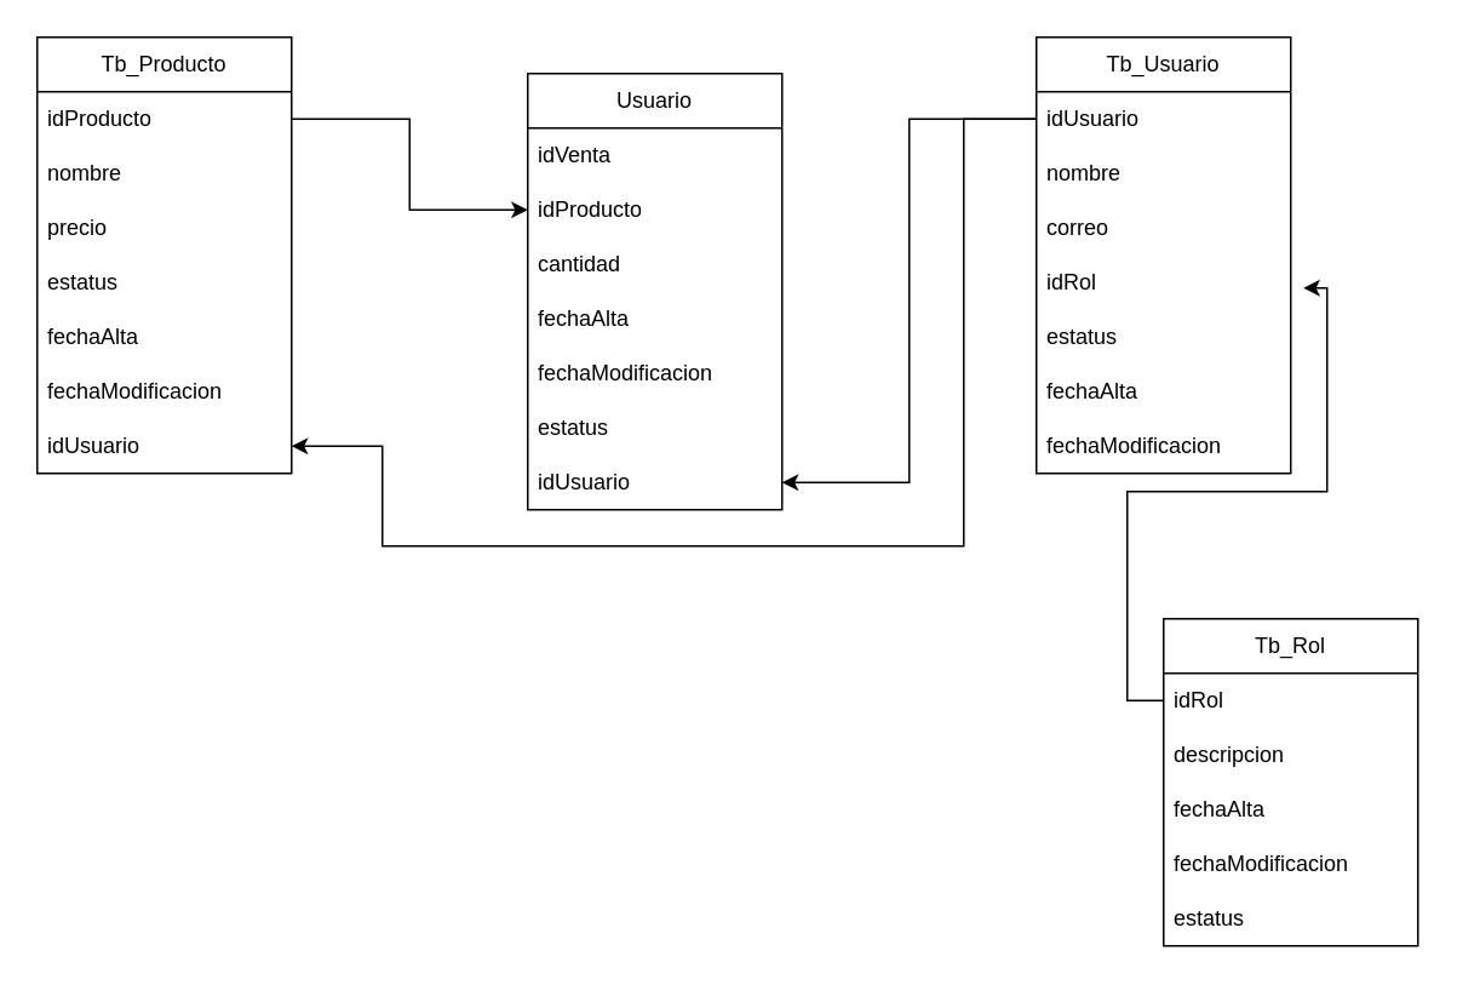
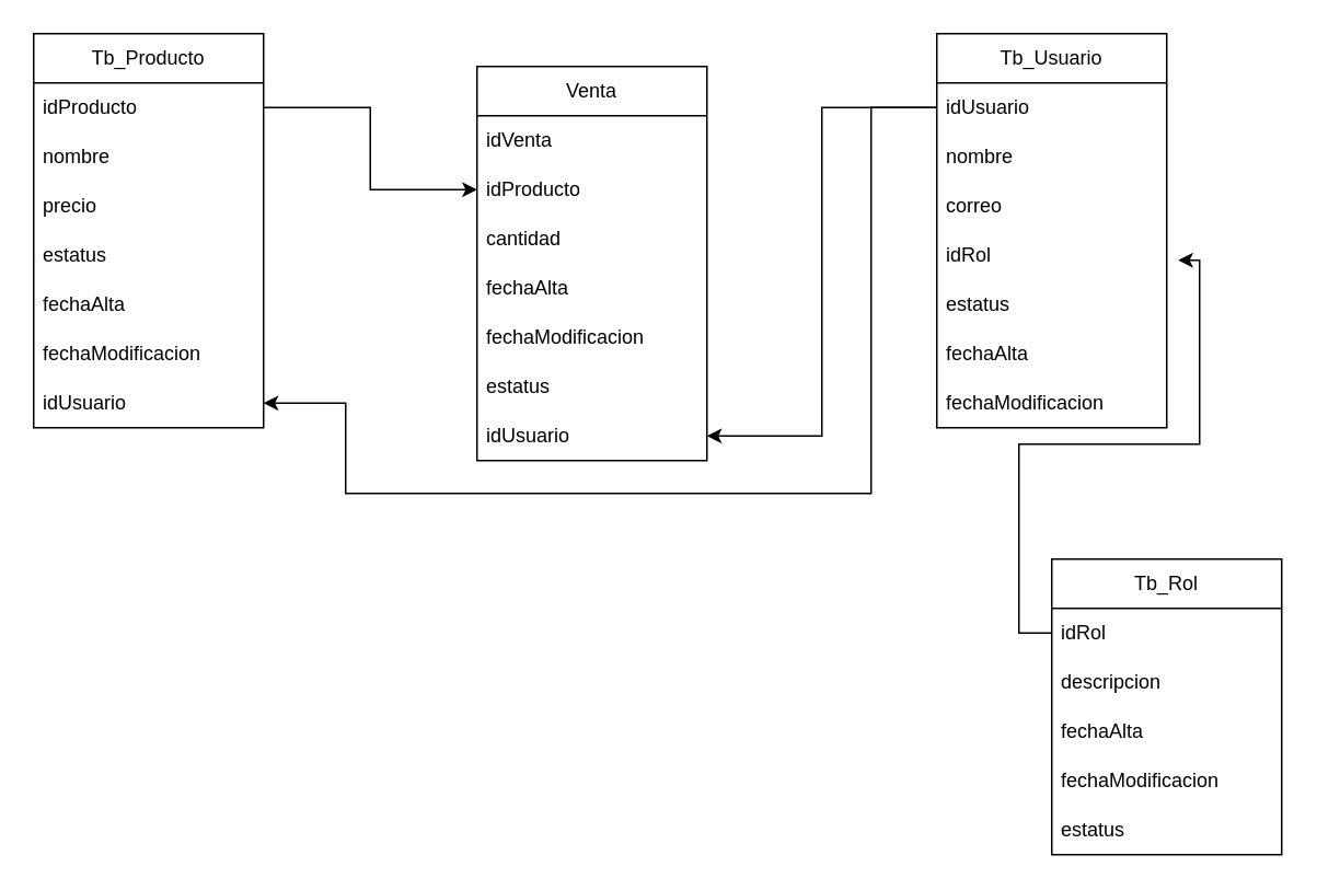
  <mxCell id="0" />
  <mxCell id="1" parent="0" />
  <mxCell id="2" value="Tb_Usuario" style="swimlane;fontStyle=0;childLayout=stackLayout;horizontal=1;startSize=30;horizontalStack=0;resizeParent=1;resizeParentMax=0;resizeLast=0;collapsible=1;marginBottom=0;whiteSpace=wrap;html=1;" vertex="1" parent="1"><mxGeometry x="570" y="20" width="140" height="240" as="geometry" /></mxCell>
  <mxCell id="3" value="idUsuario" style="text;strokeColor=none;fillColor=none;align=left;verticalAlign=middle;spacingLeft=4;spacingRight=4;overflow=hidden;points=[[0,0.5],[1,0.5]];portConstraint=eastwest;rotatable=0;whiteSpace=wrap;html=1;" vertex="1" parent="2"><mxGeometry y="30" width="140" height="30" as="geometry" /></mxCell>
  <mxCell id="4" value="nombre" style="text;strokeColor=none;fillColor=none;align=left;verticalAlign=middle;spacingLeft=4;spacingRight=4;overflow=hidden;points=[[0,0.5],[1,0.5]];portConstraint=eastwest;rotatable=0;whiteSpace=wrap;html=1;" vertex="1" parent="2"><mxGeometry y="60" width="140" height="30" as="geometry" /></mxCell>
  <mxCell id="5" value="correo" style="text;strokeColor=none;fillColor=none;align=left;verticalAlign=middle;spacingLeft=4;spacingRight=4;overflow=hidden;points=[[0,0.5],[1,0.5]];portConstraint=eastwest;rotatable=0;whiteSpace=wrap;html=1;" vertex="1" parent="2"><mxGeometry y="90" width="140" height="30" as="geometry" /></mxCell>
  <mxCell id="6" value="idRol" style="text;strokeColor=none;fillColor=none;align=left;verticalAlign=middle;spacingLeft=4;spacingRight=4;overflow=hidden;points=[[0,0.5],[1,0.5]];portConstraint=eastwest;rotatable=0;whiteSpace=wrap;html=1;" vertex="1" parent="2"><mxGeometry y="120" width="140" height="30" as="geometry" /></mxCell>
  <mxCell id="7" value="estatus" style="text;strokeColor=none;fillColor=none;align=left;verticalAlign=middle;spacingLeft=4;spacingRight=4;overflow=hidden;points=[[0,0.5],[1,0.5]];portConstraint=eastwest;rotatable=0;whiteSpace=wrap;html=1;" vertex="1" parent="2"><mxGeometry y="150" width="140" height="30" as="geometry" /></mxCell>
  <mxCell id="8" value="fechaAlta" style="text;strokeColor=none;fillColor=none;align=left;verticalAlign=middle;spacingLeft=4;spacingRight=4;overflow=hidden;points=[[0,0.5],[1,0.5]];portConstraint=eastwest;rotatable=0;whiteSpace=wrap;html=1;" vertex="1" parent="2"><mxGeometry y="180" width="140" height="30" as="geometry" /></mxCell>
  <mxCell id="9" value="fechaModificacion" style="text;strokeColor=none;fillColor=none;align=left;verticalAlign=middle;spacingLeft=4;spacingRight=4;overflow=hidden;points=[[0,0.5],[1,0.5]];portConstraint=eastwest;rotatable=0;whiteSpace=wrap;html=1;" vertex="1" parent="2"><mxGeometry y="210" width="140" height="30" as="geometry" /></mxCell>
  <mxCell id="10" value="Tb_Rol" style="swimlane;fontStyle=0;childLayout=stackLayout;horizontal=1;startSize=30;horizontalStack=0;resizeParent=1;resizeParentMax=0;resizeLast=0;collapsible=1;marginBottom=0;whiteSpace=wrap;html=1;" vertex="1" parent="1"><mxGeometry x="640" y="340" width="140" height="180" as="geometry" /></mxCell>
  <mxCell id="11" value="idRol" style="text;strokeColor=none;fillColor=none;align=left;verticalAlign=middle;spacingLeft=4;spacingRight=4;overflow=hidden;points=[[0,0.5],[1,0.5]];portConstraint=eastwest;rotatable=0;whiteSpace=wrap;html=1;" vertex="1" parent="10"><mxGeometry y="30" width="140" height="30" as="geometry" /></mxCell>
  <mxCell id="12" value="descripcion" style="text;strokeColor=none;fillColor=none;align=left;verticalAlign=middle;spacingLeft=4;spacingRight=4;overflow=hidden;points=[[0,0.5],[1,0.5]];portConstraint=eastwest;rotatable=0;whiteSpace=wrap;html=1;" vertex="1" parent="10"><mxGeometry y="60" width="140" height="30" as="geometry" /></mxCell>
  <mxCell id="13" value="fechaAlta" style="text;strokeColor=none;fillColor=none;align=left;verticalAlign=middle;spacingLeft=4;spacingRight=4;overflow=hidden;points=[[0,0.5],[1,0.5]];portConstraint=eastwest;rotatable=0;whiteSpace=wrap;html=1;" vertex="1" parent="10"><mxGeometry y="90" width="140" height="30" as="geometry" /></mxCell>
  <mxCell id="14" value="fechaModificacion" style="text;strokeColor=none;fillColor=none;align=left;verticalAlign=middle;spacingLeft=4;spacingRight=4;overflow=hidden;points=[[0,0.5],[1,0.5]];portConstraint=eastwest;rotatable=0;whiteSpace=wrap;html=1;" vertex="1" parent="10"><mxGeometry y="120" width="140" height="30" as="geometry" /></mxCell>
  <mxCell id="15" value="estatus" style="text;strokeColor=none;fillColor=none;align=left;verticalAlign=middle;spacingLeft=4;spacingRight=4;overflow=hidden;points=[[0,0.5],[1,0.5]];portConstraint=eastwest;rotatable=0;whiteSpace=wrap;html=1;" vertex="1" parent="10"><mxGeometry y="150" width="140" height="30" as="geometry" /></mxCell>
  <mxCell id="16" style="edgeStyle=orthogonalEdgeStyle;rounded=0;orthogonalLoop=1;jettySize=auto;html=1;exitX=0;exitY=0.5;exitDx=0;exitDy=0;entryX=1.05;entryY=0.6;entryDx=0;entryDy=0;entryPerimeter=0;" edge="1" parent="1" source="11" target="6"><mxGeometry relative="1" as="geometry" /></mxCell>
  <mxCell id="17" value="Tb_Producto" style="swimlane;fontStyle=0;childLayout=stackLayout;horizontal=1;startSize=30;horizontalStack=0;resizeParent=1;resizeParentMax=0;resizeLast=0;collapsible=1;marginBottom=0;whiteSpace=wrap;html=1;" vertex="1" parent="1"><mxGeometry x="20" y="20" width="140" height="240" as="geometry" /></mxCell>
  <mxCell id="18" value="idProducto" style="text;strokeColor=none;fillColor=none;align=left;verticalAlign=middle;spacingLeft=4;spacingRight=4;overflow=hidden;points=[[0,0.5],[1,0.5]];portConstraint=eastwest;rotatable=0;whiteSpace=wrap;html=1;" vertex="1" parent="17"><mxGeometry y="30" width="140" height="30" as="geometry" /></mxCell>
  <mxCell id="19" value="nombre" style="text;strokeColor=none;fillColor=none;align=left;verticalAlign=middle;spacingLeft=4;spacingRight=4;overflow=hidden;points=[[0,0.5],[1,0.5]];portConstraint=eastwest;rotatable=0;whiteSpace=wrap;html=1;" vertex="1" parent="17"><mxGeometry y="60" width="140" height="30" as="geometry" /></mxCell>
  <mxCell id="20" value="precio" style="text;strokeColor=none;fillColor=none;align=left;verticalAlign=middle;spacingLeft=4;spacingRight=4;overflow=hidden;points=[[0,0.5],[1,0.5]];portConstraint=eastwest;rotatable=0;whiteSpace=wrap;html=1;" vertex="1" parent="17"><mxGeometry y="90" width="140" height="30" as="geometry" /></mxCell>
  <mxCell id="21" value="estatus" style="text;strokeColor=none;fillColor=none;align=left;verticalAlign=middle;spacingLeft=4;spacingRight=4;overflow=hidden;points=[[0,0.5],[1,0.5]];portConstraint=eastwest;rotatable=0;whiteSpace=wrap;html=1;" vertex="1" parent="17"><mxGeometry y="120" width="140" height="30" as="geometry" /></mxCell>
  <mxCell id="22" value="fechaAlta" style="text;strokeColor=none;fillColor=none;align=left;verticalAlign=middle;spacingLeft=4;spacingRight=4;overflow=hidden;points=[[0,0.5],[1,0.5]];portConstraint=eastwest;rotatable=0;whiteSpace=wrap;html=1;" vertex="1" parent="17"><mxGeometry y="150" width="140" height="30" as="geometry" /></mxCell>
  <mxCell id="23" value="fechaModificacion" style="text;strokeColor=none;fillColor=none;align=left;verticalAlign=middle;spacingLeft=4;spacingRight=4;overflow=hidden;points=[[0,0.5],[1,0.5]];portConstraint=eastwest;rotatable=0;whiteSpace=wrap;html=1;" vertex="1" parent="17"><mxGeometry y="180" width="140" height="30" as="geometry" /></mxCell>
  <mxCell id="24" value="idUsuario" style="text;strokeColor=none;fillColor=none;align=left;verticalAlign=middle;spacingLeft=4;spacingRight=4;overflow=hidden;points=[[0,0.5],[1,0.5]];portConstraint=eastwest;rotatable=0;whiteSpace=wrap;html=1;" vertex="1" parent="17"><mxGeometry y="210" width="140" height="30" as="geometry" /></mxCell>
- <mxCell id="25" value="Usuario" style="swimlane;fontStyle=0;childLayout=stackLayout;horizontal=1;startSize=30;horizontalStack=0;resizeParent=1;resizeParentMax=0;resizeLast=0;collapsible=1;marginBottom=0;whiteSpace=wrap;html=1;" vertex="1" parent="1"><mxGeometry x="290" y="40" width="140" height="240" as="geometry" /></mxCell>
+ <mxCell id="25" value="Venta" style="swimlane;fontStyle=0;childLayout=stackLayout;horizontal=1;startSize=30;horizontalStack=0;resizeParent=1;resizeParentMax=0;resizeLast=0;collapsible=1;marginBottom=0;whiteSpace=wrap;html=1;" vertex="1" parent="1"><mxGeometry x="290" y="40" width="140" height="240" as="geometry" /></mxCell>
  <mxCell id="26" value="idVenta" style="text;strokeColor=none;fillColor=none;align=left;verticalAlign=middle;spacingLeft=4;spacingRight=4;overflow=hidden;points=[[0,0.5],[1,0.5]];portConstraint=eastwest;rotatable=0;whiteSpace=wrap;html=1;" vertex="1" parent="25"><mxGeometry y="30" width="140" height="30" as="geometry" /></mxCell>
  <mxCell id="27" value="idProducto" style="text;strokeColor=none;fillColor=none;align=left;verticalAlign=middle;spacingLeft=4;spacingRight=4;overflow=hidden;points=[[0,0.5],[1,0.5]];portConstraint=eastwest;rotatable=0;whiteSpace=wrap;html=1;" vertex="1" parent="25"><mxGeometry y="60" width="140" height="30" as="geometry" /></mxCell>
  <mxCell id="28" value="cantidad" style="text;strokeColor=none;fillColor=none;align=left;verticalAlign=middle;spacingLeft=4;spacingRight=4;overflow=hidden;points=[[0,0.5],[1,0.5]];portConstraint=eastwest;rotatable=0;whiteSpace=wrap;html=1;" vertex="1" parent="25"><mxGeometry y="90" width="140" height="30" as="geometry" /></mxCell>
  <mxCell id="29" value="fechaAlta" style="text;strokeColor=none;fillColor=none;align=left;verticalAlign=middle;spacingLeft=4;spacingRight=4;overflow=hidden;points=[[0,0.5],[1,0.5]];portConstraint=eastwest;rotatable=0;whiteSpace=wrap;html=1;" vertex="1" parent="25"><mxGeometry y="120" width="140" height="30" as="geometry" /></mxCell>
  <mxCell id="30" value="fechaModificacion" style="text;strokeColor=none;fillColor=none;align=left;verticalAlign=middle;spacingLeft=4;spacingRight=4;overflow=hidden;points=[[0,0.5],[1,0.5]];portConstraint=eastwest;rotatable=0;whiteSpace=wrap;html=1;" vertex="1" parent="25"><mxGeometry y="150" width="140" height="30" as="geometry" /></mxCell>
  <mxCell id="31" value="estatus" style="text;strokeColor=none;fillColor=none;align=left;verticalAlign=middle;spacingLeft=4;spacingRight=4;overflow=hidden;points=[[0,0.5],[1,0.5]];portConstraint=eastwest;rotatable=0;whiteSpace=wrap;html=1;" vertex="1" parent="25"><mxGeometry y="180" width="140" height="30" as="geometry" /></mxCell>
  <mxCell id="32" value="idUsuario" style="text;strokeColor=none;fillColor=none;align=left;verticalAlign=middle;spacingLeft=4;spacingRight=4;overflow=hidden;points=[[0,0.5],[1,0.5]];portConstraint=eastwest;rotatable=0;whiteSpace=wrap;html=1;" vertex="1" parent="25"><mxGeometry y="210" width="140" height="30" as="geometry" /></mxCell>
  <mxCell id="33" style="edgeStyle=orthogonalEdgeStyle;rounded=0;orthogonalLoop=1;jettySize=auto;html=1;exitX=1;exitY=0.5;exitDx=0;exitDy=0;entryX=0;entryY=0.5;entryDx=0;entryDy=0;" edge="1" parent="1" source="18" target="27"><mxGeometry relative="1" as="geometry" /></mxCell>
  <mxCell id="34" style="edgeStyle=orthogonalEdgeStyle;rounded=0;orthogonalLoop=1;jettySize=auto;html=1;exitX=0;exitY=0.5;exitDx=0;exitDy=0;entryX=1;entryY=0.5;entryDx=0;entryDy=0;" edge="1" parent="1" source="3" target="32"><mxGeometry relative="1" as="geometry" /></mxCell>
  <mxCell id="35" style="edgeStyle=orthogonalEdgeStyle;rounded=0;orthogonalLoop=1;jettySize=auto;html=1;exitX=0;exitY=0.5;exitDx=0;exitDy=0;entryX=1;entryY=0.5;entryDx=0;entryDy=0;" edge="1" parent="1" source="3" target="24"><mxGeometry relative="1" as="geometry"><Array as="points"><mxPoint x="530" y="65" /><mxPoint x="530" y="300" /><mxPoint x="210" y="300" /><mxPoint x="210" y="245" /></Array></mxGeometry></mxCell>
